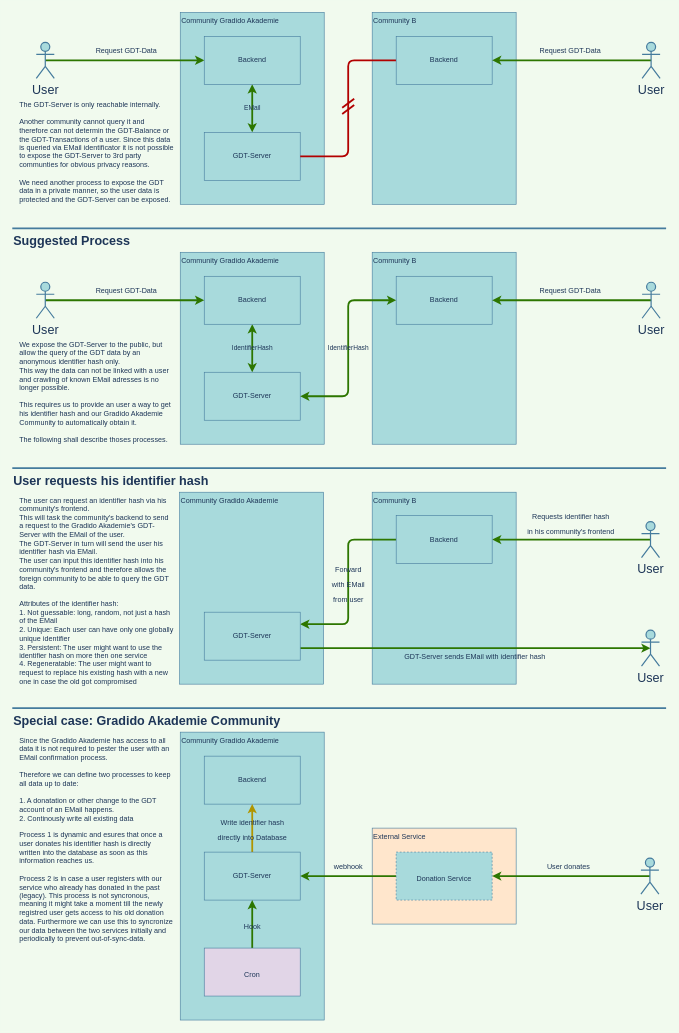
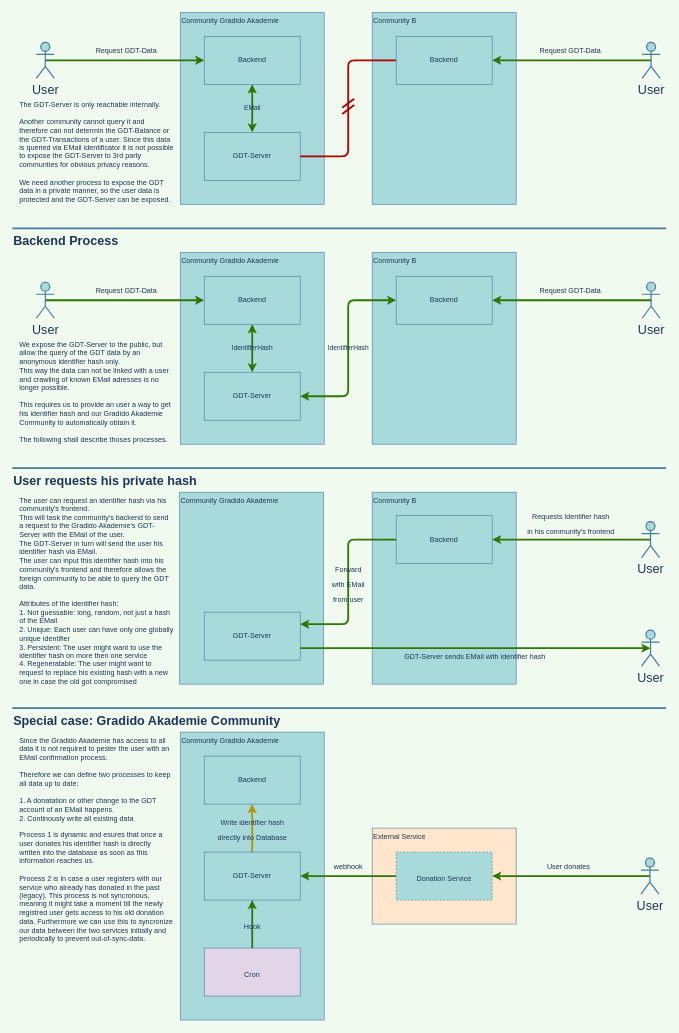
  <mxCell id="0" />
  <mxCell id="1" parent="0" />
  <mxCell id="2" value="External Service" style="rounded=0;whiteSpace=wrap;html=1;align=left;verticalAlign=top;fillColor=#ffe6cc;strokeColor=#457B9D;fontColor=#1D3557;" parent="1" vertex="1"><mxGeometry x="620" y="1380" width="240" height="160" as="geometry" /></mxCell>
  <mxCell id="3" value="Community Gradido Akademie" style="rounded=0;whiteSpace=wrap;html=1;align=left;verticalAlign=top;fillColor=#A8DADC;strokeColor=#457B9D;fontColor=#1D3557;" parent="1" vertex="1"><mxGeometry x="299" y="820" width="240" height="320" as="geometry" /></mxCell>
  <mxCell id="4" value="Community B" style="rounded=0;whiteSpace=wrap;html=1;align=left;verticalAlign=top;fillColor=#A8DADC;strokeColor=#457B9D;fontColor=#1D3557;" parent="1" vertex="1"><mxGeometry x="620" y="820" width="240" height="320" as="geometry" /></mxCell>
  <mxCell id="5" value="Community Gradido Akademie" style="rounded=0;whiteSpace=wrap;html=1;align=left;verticalAlign=top;fillColor=#A8DADC;strokeColor=#457B9D;fontColor=#1D3557;" parent="1" vertex="1"><mxGeometry x="300" y="20" width="240" height="320" as="geometry" /></mxCell>
  <mxCell id="6" value="EMail" style="edgeStyle=orthogonalEdgeStyle;rounded=0;orthogonalLoop=1;jettySize=auto;html=1;exitX=0.5;exitY=1;exitDx=0;exitDy=0;entryX=0.5;entryY=0;entryDx=0;entryDy=0;startArrow=classic;startFill=1;strokeWidth=3;labelBackgroundColor=none;strokeColor=#2D7600;fontColor=#1D3557;fillColor=#60a917;" parent="1" source="7" target="8" edge="1"><mxGeometry relative="1" as="geometry" /></mxCell>
  <mxCell id="7" value="Backend" style="rounded=0;whiteSpace=wrap;html=1;fillColor=#A8DADC;strokeColor=#457B9D;fontColor=#1D3557;" parent="1" vertex="1"><mxGeometry x="340" y="60" width="160" height="80" as="geometry" /></mxCell>
  <mxCell id="8" value="GDT-Server" style="rounded=0;whiteSpace=wrap;html=1;fillColor=#A8DADC;strokeColor=#457B9D;fontColor=#1D3557;" parent="1" vertex="1"><mxGeometry x="340" y="220" width="160" height="80" as="geometry" /></mxCell>
  <mxCell id="9" value="Community B" style="rounded=0;whiteSpace=wrap;html=1;align=left;verticalAlign=top;fillColor=#A8DADC;strokeColor=#457B9D;fontColor=#1D3557;" parent="1" vertex="1"><mxGeometry x="620" y="20" width="240" height="320" as="geometry" /></mxCell>
  <mxCell id="10" style="edgeStyle=orthogonalEdgeStyle;rounded=1;orthogonalLoop=1;jettySize=auto;html=1;exitX=0;exitY=0.5;exitDx=0;exitDy=0;entryX=1;entryY=0.5;entryDx=0;entryDy=0;startArrow=none;startFill=0;endArrow=none;endFill=0;strokeWidth=3;labelBackgroundColor=#F1FAEE;strokeColor=#B20000;fontColor=#1D3557;fillColor=#e51400;" parent="1" source="11" target="8" edge="1"><mxGeometry relative="1" as="geometry" /></mxCell>
  <mxCell id="11" value="Backend" style="rounded=0;whiteSpace=wrap;html=1;fillColor=#A8DADC;strokeColor=#457B9D;fontColor=#1D3557;" parent="1" vertex="1"><mxGeometry x="660" y="60" width="160" height="80" as="geometry" /></mxCell>
  <mxCell id="12" value="" style="endArrow=none;html=1;strokeWidth=3;labelBackgroundColor=#F1FAEE;strokeColor=#B20000;fontColor=#1D3557;fillColor=#e51400;" parent="1" edge="1"><mxGeometry width="50" height="50" relative="1" as="geometry"><mxPoint x="570" y="179" as="sourcePoint" /><mxPoint x="590" y="164" as="targetPoint" /></mxGeometry></mxCell>
  <mxCell id="13" value="" style="endArrow=none;html=1;strokeWidth=3;labelBackgroundColor=#F1FAEE;strokeColor=#B20000;fontColor=#1D3557;fillColor=#e51400;" parent="1" edge="1"><mxGeometry width="50" height="50" relative="1" as="geometry"><mxPoint x="570" y="189.5" as="sourcePoint" /><mxPoint x="590" y="174.5" as="targetPoint" /></mxGeometry></mxCell>
  <mxCell id="14" value="The GDT-Server is only reachable internally.&lt;br&gt;&lt;br&gt;Another community cannot query it and therefore can not determin the GDT-Balance or the GDT-Transactions of a user. Since this data is queried via EMail identificator it is not possible to expose the GDT-Server to 3rd party communties for obvious privacy reasons.&lt;br&gt;&lt;br&gt;We need another process to expose the GDT data in a private manner, so the user data is protected and the GDT-Server can be exposed." style="text;html=1;strokeColor=none;fillColor=none;align=left;verticalAlign=top;whiteSpace=wrap;rounded=0;fontColor=#1D3557;" parent="1" vertex="1"><mxGeometry x="30" y="160" width="260" height="180" as="geometry" /></mxCell>
  <mxCell id="15" value="Community Gradido Akademie" style="rounded=0;whiteSpace=wrap;html=1;align=left;verticalAlign=top;fillColor=#A8DADC;strokeColor=#457B9D;fontColor=#1D3557;" parent="1" vertex="1"><mxGeometry x="300" y="420" width="240" height="320" as="geometry" /></mxCell>
- <mxCell id="16" value="Suggested Process" style="text;html=1;strokeColor=none;fillColor=none;align=left;verticalAlign=middle;whiteSpace=wrap;rounded=0;fontSize=21;fontStyle=1;fontColor=#1D3557;" parent="1" vertex="1"><mxGeometry y="390" width="200" height="20" as="geometry" x="20" /></mxCell>
+ <mxCell id="16" value="Backend Process" style="text;html=1;strokeColor=none;fillColor=none;align=left;verticalAlign=middle;whiteSpace=wrap;rounded=0;fontSize=21;fontStyle=1;fontColor=#1D3557;" parent="1" vertex="1"><mxGeometry y="390" width="200" height="20" as="geometry" x="20" /></mxCell>
  <mxCell id="17" value="IdentifierHash" style="edgeStyle=orthogonalEdgeStyle;rounded=0;orthogonalLoop=1;jettySize=auto;html=1;exitX=0.5;exitY=1;exitDx=0;exitDy=0;entryX=0.5;entryY=0;entryDx=0;entryDy=0;startArrow=classic;startFill=1;strokeWidth=3;labelBackgroundColor=none;strokeColor=#2D7600;fontColor=#1D3557;fillColor=#60a917;" parent="1" source="18" target="19" edge="1"><mxGeometry relative="1" as="geometry" /></mxCell>
  <mxCell id="18" value="Backend" style="rounded=0;whiteSpace=wrap;html=1;fillColor=#A8DADC;strokeColor=#457B9D;fontColor=#1D3557;" parent="1" vertex="1"><mxGeometry x="340" y="460" width="160" height="80" as="geometry" /></mxCell>
  <mxCell id="19" value="GDT-Server" style="rounded=0;whiteSpace=wrap;html=1;fillColor=#A8DADC;strokeColor=#457B9D;fontColor=#1D3557;" parent="1" vertex="1"><mxGeometry x="340" y="620" width="160" height="80" as="geometry" /></mxCell>
  <mxCell id="20" value="Community B" style="rounded=0;whiteSpace=wrap;html=1;align=left;verticalAlign=top;fillColor=#A8DADC;strokeColor=#457B9D;fontColor=#1D3557;" parent="1" vertex="1"><mxGeometry x="620" y="420" width="240" height="320" as="geometry" /></mxCell>
  <mxCell id="21" value="IdentifierHash" style="edgeStyle=orthogonalEdgeStyle;rounded=1;orthogonalLoop=1;jettySize=auto;html=1;exitX=0;exitY=0.5;exitDx=0;exitDy=0;entryX=1;entryY=0.5;entryDx=0;entryDy=0;startArrow=classic;startFill=1;endArrow=classic;endFill=1;strokeWidth=3;labelBackgroundColor=none;strokeColor=#2D7600;fontColor=#1D3557;fillColor=#60a917;" parent="1" source="22" target="19" edge="1"><mxGeometry relative="1" as="geometry" /></mxCell>
  <mxCell id="22" value="Backend" style="rounded=0;whiteSpace=wrap;html=1;fillColor=#A8DADC;strokeColor=#457B9D;fontColor=#1D3557;" parent="1" vertex="1"><mxGeometry x="660" y="460" width="160" height="80" as="geometry" /></mxCell>
  <mxCell id="23" value="We expose the GDT-Server to the public, but allow the query of the GDT data by an anonymous identifier hash only.&lt;br&gt;This way the data can not be linked with a user and crawling of known EMail adresses is no longer possible.&lt;br&gt;&lt;br&gt;This requires us to provide an user a way to get his identifier hash and our Gradido Akademie Community to automatically obtain it.&lt;br&gt;&lt;br&gt;The following shall describe thoses processes." style="text;html=1;strokeColor=none;fillColor=none;align=left;verticalAlign=top;whiteSpace=wrap;rounded=0;fontColor=#1D3557;" parent="1" vertex="1"><mxGeometry x="30" y="560" width="260" height="180" as="geometry" /></mxCell>
  <mxCell id="24" value="" style="endArrow=none;html=1;fontSize=21;strokeWidth=3;fillColor=none;labelBackgroundColor=#F1FAEE;strokeColor=#457B9D;fontColor=#1D3557;" parent="1" edge="1"><mxGeometry width="50" height="50" relative="1" as="geometry"><mxPoint y="380" as="sourcePoint" x="20" /><mxPoint x="1110" y="380" as="targetPoint" /></mxGeometry></mxCell>
  <mxCell id="25" value="" style="endArrow=none;html=1;fontSize=21;strokeWidth=3;fillColor=none;labelBackgroundColor=#F1FAEE;strokeColor=#457B9D;fontColor=#1D3557;" parent="1" edge="1"><mxGeometry width="50" height="50" relative="1" as="geometry"><mxPoint y="780" as="sourcePoint" x="20" /><mxPoint x="1110" y="780" as="targetPoint" /></mxGeometry></mxCell>
- <mxCell id="26" value="User requests his identifier hash" style="text;html=1;strokeColor=none;fillColor=none;align=left;verticalAlign=middle;whiteSpace=wrap;rounded=0;fontSize=21;fontStyle=1;fontColor=#1D3557;" parent="1" vertex="1"><mxGeometry y="790" width="330" height="20" as="geometry" x="20" /></mxCell>
+ <mxCell id="26" value="User requests his private hash" style="text;html=1;strokeColor=none;fillColor=none;align=left;verticalAlign=middle;whiteSpace=wrap;rounded=0;fontSize=21;fontStyle=1;fontColor=#1D3557;" parent="1" vertex="1"><mxGeometry y="790" width="330" height="20" as="geometry" x="20" /></mxCell>
  <mxCell id="27" value="&lt;font style=&quot;font-size: 12px ; line-height: 120%&quot;&gt;Requests identifier hash &lt;br&gt;in his community's frontend&lt;/font&gt;" style="edgeStyle=orthogonalEdgeStyle;rounded=1;orthogonalLoop=1;jettySize=auto;html=1;entryX=1;entryY=0.5;entryDx=0;entryDy=0;fontSize=21;startArrow=none;startFill=0;endArrow=classic;endFill=1;strokeWidth=3;jumpSize=6;startSize=6;spacing=2;labelBackgroundColor=none;strokeColor=#2D7600;fontColor=#1D3557;fillColor=#60a917;exitX=0.5;exitY=0.5;exitDx=0;exitDy=0;exitPerimeter=0;" parent="1" source="28" target="30" edge="1"><mxGeometry x="0.004" y="-29" relative="1" as="geometry"><mxPoint as="offset" /></mxGeometry></mxCell>
  <mxCell id="28" value="User" style="shape=umlActor;verticalLabelPosition=bottom;verticalAlign=top;html=1;outlineConnect=0;fontSize=21;strokeWidth=2;fillColor=#A8DADC;strokeColor=#457B9D;fontColor=#1D3557;" parent="1" vertex="1"><mxGeometry x="1069" y="869" width="30" height="60" as="geometry" /></mxCell>
  <mxCell id="29" value="&lt;font style=&quot;font-size: 12px&quot;&gt;Forward&lt;br&gt;with EMail&lt;br&gt;from user&lt;br&gt;&lt;/font&gt;" style="edgeStyle=orthogonalEdgeStyle;rounded=1;jumpSize=6;orthogonalLoop=1;jettySize=auto;html=1;exitX=0;exitY=0.5;exitDx=0;exitDy=0;entryX=1;entryY=0.25;entryDx=0;entryDy=0;fontSize=21;startArrow=none;startFill=0;endArrow=classic;endFill=1;startSize=6;strokeWidth=3;labelBackgroundColor=none;strokeColor=#2D7600;fontColor=#1D3557;fillColor=#60a917;" parent="1" source="30" target="32" edge="1"><mxGeometry relative="1" as="geometry" /></mxCell>
  <mxCell id="30" value="Backend" style="rounded=0;whiteSpace=wrap;html=1;fillColor=#A8DADC;strokeColor=#457B9D;fontColor=#1D3557;" parent="1" vertex="1"><mxGeometry x="660" y="859" width="160" height="80" as="geometry" /></mxCell>
  <mxCell id="31" value="&lt;font style=&quot;font-size: 12px&quot;&gt;GDT-Server sends EMail with identifier hash&lt;/font&gt;" style="edgeStyle=orthogonalEdgeStyle;rounded=1;jumpSize=6;orthogonalLoop=1;jettySize=auto;html=1;exitX=1;exitY=0.75;exitDx=0;exitDy=0;entryX=0.5;entryY=0.5;entryDx=0;entryDy=0;entryPerimeter=0;fontSize=21;startArrow=none;startFill=0;endArrow=classic;endFill=1;startSize=6;strokeWidth=3;labelBackgroundColor=none;strokeColor=#2D7600;fontColor=#1D3557;fillColor=#60a917;" parent="1" source="32" target="33" edge="1"><mxGeometry x="-0.005" y="-11" relative="1" as="geometry"><mxPoint as="offset" /></mxGeometry></mxCell>
  <mxCell id="32" value="GDT-Server" style="rounded=0;whiteSpace=wrap;html=1;fillColor=#A8DADC;strokeColor=#457B9D;fontColor=#1D3557;" parent="1" vertex="1"><mxGeometry x="340" y="1020" width="160" height="80" as="geometry" /></mxCell>
  <mxCell id="33" value="User" style="shape=umlActor;verticalLabelPosition=bottom;verticalAlign=top;html=1;outlineConnect=0;fontSize=21;strokeWidth=2;fillColor=#A8DADC;strokeColor=#457B9D;fontColor=#1D3557;" parent="1" vertex="1"><mxGeometry x="1069" y="1050" width="30" height="60" as="geometry" /></mxCell>
  <mxCell id="34" value="The user can request an identifier hash via his community's frontend.&lt;br&gt;This will task the community's backend to send a request to the Gradido Akademie's GDT-Server with the EMail of the user.&lt;br&gt;The GDT-Server in turn will send the user his identifier hash via EMail.&lt;br&gt;The user can input this identifier hash into his community's frontend and therefore allows the foreign community to be able to query the GDT data.&lt;br&gt;&lt;br&gt;Attributes of the identifier hash:&lt;br&gt;1. Not guessable: long, random, not just a hash of the EMail&lt;br&gt;2. Unique: Each user can have only one globally unique identifier&lt;br&gt;3. Persistent: The user might want to use the identifier hash on more then one service&lt;br&gt;4. Regeneratable: The user might want to request to replace his existing hash with a new one in case the old got compromised" style="text;html=1;strokeColor=none;fillColor=none;align=left;verticalAlign=top;whiteSpace=wrap;rounded=0;fontColor=#1D3557;" parent="1" vertex="1"><mxGeometry x="30" y="820" width="260" height="320" as="geometry" /></mxCell>
  <mxCell id="35" value="" style="endArrow=none;html=1;fontSize=21;strokeWidth=3;fillColor=none;labelBackgroundColor=#F1FAEE;strokeColor=#457B9D;fontColor=#1D3557;" parent="1" edge="1"><mxGeometry width="50" height="50" relative="1" as="geometry"><mxPoint y="1180" as="sourcePoint" x="20" /><mxPoint x="1110" y="1180" as="targetPoint" /></mxGeometry></mxCell>
  <mxCell id="36" value="Special case: Gradido Akademie Community" style="text;html=1;strokeColor=none;fillColor=none;align=left;verticalAlign=middle;whiteSpace=wrap;rounded=0;fontSize=21;fontStyle=1;fontColor=#1D3557;" parent="1" vertex="1"><mxGeometry y="1190" width="450" height="20" as="geometry" x="20" /></mxCell>
  <mxCell id="37" value="Community Gradido Akademie" style="rounded=0;whiteSpace=wrap;html=1;align=left;verticalAlign=top;fillColor=#A8DADC;strokeColor=#457B9D;fontColor=#1D3557;" parent="1" vertex="1"><mxGeometry x="300" y="1220" width="240" height="480" as="geometry" /></mxCell>
  <mxCell id="38" value="Backend" style="rounded=0;whiteSpace=wrap;html=1;fillColor=#A8DADC;strokeColor=#457B9D;fontColor=#1D3557;" parent="1" vertex="1"><mxGeometry x="340" y="1260" width="160" height="80" as="geometry" /></mxCell>
  <mxCell id="39" value="&lt;font style=&quot;font-size: 12px&quot;&gt;Write identifier hash&lt;br&gt;directly into Database&lt;/font&gt;" style="edgeStyle=orthogonalEdgeStyle;rounded=1;jumpSize=6;orthogonalLoop=1;jettySize=auto;html=1;exitX=0.5;exitY=0;exitDx=0;exitDy=0;entryX=0.5;entryY=1;entryDx=0;entryDy=0;fontSize=21;startArrow=none;startFill=0;endArrow=classic;endFill=1;startSize=6;strokeWidth=3;labelBackgroundColor=none;strokeColor=#B09500;fontColor=#1D3557;fillColor=#e3c800;" parent="1" source="40" target="38" edge="1"><mxGeometry relative="1" as="geometry"><mxPoint as="offset" /></mxGeometry></mxCell>
  <mxCell id="40" value="GDT-Server" style="rounded=0;whiteSpace=wrap;html=1;fillColor=#A8DADC;strokeColor=#457B9D;fontColor=#1D3557;" parent="1" vertex="1"><mxGeometry x="340" y="1420" width="160" height="80" as="geometry" /></mxCell>
  <mxCell id="41" value="Since the Gradido Akademie has access to all data it is not required to pester the user with an EMail confirmation process.&lt;br&gt;&lt;br&gt;Therefore we can define two processes to keep all data up to date:&lt;br&gt;&lt;br&gt;1. A donatation or other change to the GDT account of an EMail happens.&lt;br&gt;2. Continously write all existing data&lt;br&gt;&lt;br&gt;Process 1 is dynamic and esures that once a user donates his identifier hash is directly written into the database as soon as this information reaches us.&lt;br&gt;&lt;br&gt;Process 2 is in case a user registers with our service who already has donated in the past (legacy). This process is not syncronous, meaning it might take a moment till the newly registred user gets access to his old donation data. Furthermore we can use this to syncronize our data between the two services initially and periodically to prevent out-of-sync-data." style="text;html=1;strokeColor=none;fillColor=none;align=left;verticalAlign=top;whiteSpace=wrap;rounded=0;fontColor=#1D3557;" parent="1" vertex="1"><mxGeometry x="30" y="1220" width="260" height="480" as="geometry" /></mxCell>
  <mxCell id="42" value="&lt;font style=&quot;font-size: 12px&quot;&gt;User donates&lt;/font&gt;" style="edgeStyle=orthogonalEdgeStyle;rounded=1;jumpSize=6;orthogonalLoop=1;jettySize=auto;html=1;entryX=1;entryY=0.5;entryDx=0;entryDy=0;fontSize=21;startArrow=none;startFill=0;endArrow=classic;endFill=1;startSize=6;strokeWidth=3;labelBackgroundColor=none;strokeColor=#2D7600;fontColor=#1D3557;fillColor=#60a917;exitX=0.5;exitY=0.5;exitDx=0;exitDy=0;exitPerimeter=0;" parent="1" source="43" target="45" edge="1"><mxGeometry x="0.032" y="-20" relative="1" as="geometry"><mxPoint as="offset" /></mxGeometry></mxCell>
  <mxCell id="43" value="User" style="shape=umlActor;verticalLabelPosition=bottom;verticalAlign=top;html=1;outlineConnect=0;fontSize=21;strokeWidth=2;fillColor=#A8DADC;strokeColor=#457B9D;fontColor=#1D3557;" parent="1" vertex="1"><mxGeometry x="1068" y="1430" width="30" height="60" as="geometry" /></mxCell>
  <mxCell id="44" value="&lt;font style=&quot;font-size: 12px&quot;&gt;webhook&lt;/font&gt;" style="edgeStyle=orthogonalEdgeStyle;rounded=1;jumpSize=6;orthogonalLoop=1;jettySize=auto;html=1;exitX=0;exitY=0.5;exitDx=0;exitDy=0;fontSize=21;startArrow=none;startFill=0;endArrow=classic;endFill=1;startSize=6;strokeWidth=3;entryX=1;entryY=0.5;entryDx=0;entryDy=0;labelBackgroundColor=none;strokeColor=#2D7600;fontColor=#1D3557;fillColor=#60a917;" parent="1" source="45" target="40" edge="1"><mxGeometry y="-20" relative="1" as="geometry"><mxPoint as="offset" /></mxGeometry></mxCell>
  <mxCell id="45" value="&lt;font style=&quot;font-size: 12px&quot;&gt;Donation Service&lt;/font&gt;" style="rounded=0;whiteSpace=wrap;html=1;fontSize=21;strokeWidth=1;align=center;verticalAlign=middle;fillColor=#A8DADC;strokeColor=#457B9D;fontColor=#1D3557;dashed=1;" parent="1" vertex="1"><mxGeometry x="660" y="1420" width="160" height="80" as="geometry" /></mxCell>
  <mxCell id="46" value="&lt;font style=&quot;font-size: 12px&quot;&gt;Hook&lt;/font&gt;" style="edgeStyle=orthogonalEdgeStyle;rounded=1;jumpSize=6;orthogonalLoop=1;jettySize=auto;html=1;exitX=0.5;exitY=0;exitDx=0;exitDy=0;entryX=0.5;entryY=1;entryDx=0;entryDy=0;fontSize=21;startArrow=none;startFill=0;endArrow=classic;endFill=1;startSize=6;strokeWidth=3;labelBackgroundColor=none;strokeColor=#2D7600;fontColor=#1D3557;fillColor=#60a917;" parent="1" source="47" target="40" edge="1"><mxGeometry relative="1" as="geometry" /></mxCell>
  <mxCell id="47" value="&lt;font style=&quot;font-size: 12px&quot;&gt;Cron&lt;/font&gt;" style="rounded=0;whiteSpace=wrap;html=1;fontSize=21;strokeWidth=1;align=center;verticalAlign=middle;fillColor=#e1d5e7;strokeColor=#457B9D;fontColor=#1D3557;" parent="1" vertex="1"><mxGeometry x="340" y="1580" width="160" height="80" as="geometry" /></mxCell>
  <mxCell id="48" value="&lt;span style=&quot;font-size: 12px&quot;&gt;Request GDT-Data&lt;/span&gt;" style="edgeStyle=orthogonalEdgeStyle;rounded=1;jumpSize=6;orthogonalLoop=1;jettySize=auto;html=1;exitX=0.5;exitY=0.5;exitDx=0;exitDy=0;exitPerimeter=0;entryX=0;entryY=0.5;entryDx=0;entryDy=0;fontSize=21;startArrow=none;startFill=0;endArrow=classic;endFill=1;startSize=6;strokeWidth=3;labelBackgroundColor=none;strokeColor=#2D7600;fontColor=#1D3557;fillColor=#60a917;" parent="1" source="49" target="7" edge="1"><mxGeometry x="0.019" y="20" relative="1" as="geometry"><mxPoint as="offset" /></mxGeometry></mxCell>
  <mxCell id="49" value="User" style="shape=umlActor;verticalLabelPosition=bottom;verticalAlign=top;html=1;outlineConnect=0;fontSize=21;strokeWidth=2;fillColor=#A8DADC;strokeColor=#457B9D;fontColor=#1D3557;" parent="1" vertex="1"><mxGeometry x="60" y="70" width="30" height="60" as="geometry" /></mxCell>
  <mxCell id="50" value="&lt;span style=&quot;font-size: 12px;&quot;&gt;Request GDT-Data&lt;/span&gt;" style="edgeStyle=orthogonalEdgeStyle;rounded=1;jumpSize=6;orthogonalLoop=1;jettySize=auto;html=1;exitX=0.5;exitY=0.5;exitDx=0;exitDy=0;exitPerimeter=0;fontSize=21;startArrow=none;startFill=0;endArrow=classic;endFill=1;startSize=6;strokeWidth=3;labelBackgroundColor=none;strokeColor=#2D7600;fontColor=#1D3557;fillColor=#60a917;" parent="1" source="51" target="18" edge="1"><mxGeometry x="0.019" y="20" relative="1" as="geometry"><mxPoint as="offset" /></mxGeometry></mxCell>
  <mxCell id="51" value="User" style="shape=umlActor;verticalLabelPosition=bottom;verticalAlign=top;html=1;outlineConnect=0;fontSize=21;strokeWidth=2;fillColor=#A8DADC;strokeColor=#457B9D;fontColor=#1D3557;" parent="1" vertex="1"><mxGeometry x="60" y="470" width="30" height="60" as="geometry" /></mxCell>
  <mxCell id="52" value="&lt;font style=&quot;font-size: 12px&quot;&gt;Request GDT-Data&lt;/font&gt;" style="edgeStyle=orthogonalEdgeStyle;rounded=1;jumpSize=6;orthogonalLoop=1;jettySize=auto;html=1;exitX=0.5;exitY=0.5;exitDx=0;exitDy=0;exitPerimeter=0;entryX=1;entryY=0.5;entryDx=0;entryDy=0;fontSize=21;startArrow=none;startFill=0;endArrow=classic;endFill=1;startSize=6;strokeWidth=3;labelBackgroundColor=none;strokeColor=#2D7600;fontColor=#1D3557;fillColor=#60a917;" parent="1" source="53" target="11" edge="1"><mxGeometry x="0.019" y="-20" relative="1" as="geometry"><mxPoint as="offset" /></mxGeometry></mxCell>
  <mxCell id="53" value="User" style="shape=umlActor;verticalLabelPosition=bottom;verticalAlign=top;html=1;outlineConnect=0;fontSize=21;strokeWidth=2;fillColor=#A8DADC;strokeColor=#457B9D;fontColor=#1D3557;" parent="1" vertex="1"><mxGeometry x="1070" y="70" width="30" height="60" as="geometry" /></mxCell>
  <mxCell id="54" value="&lt;span style=&quot;font-size: 12px&quot;&gt;Request GDT-Data&lt;/span&gt;" style="edgeStyle=orthogonalEdgeStyle;rounded=1;jumpSize=6;orthogonalLoop=1;jettySize=auto;html=1;exitX=0.5;exitY=0.5;exitDx=0;exitDy=0;exitPerimeter=0;entryX=1;entryY=0.5;entryDx=0;entryDy=0;fontSize=21;startArrow=none;startFill=0;endArrow=classic;endFill=1;startSize=6;strokeWidth=3;labelBackgroundColor=none;strokeColor=#2D7600;fontColor=#1D3557;fillColor=#60a917;" parent="1" source="55" target="22" edge="1"><mxGeometry x="0.019" y="-20" relative="1" as="geometry"><mxPoint as="offset" /></mxGeometry></mxCell>
  <mxCell id="55" value="User" style="shape=umlActor;verticalLabelPosition=bottom;verticalAlign=top;html=1;outlineConnect=0;fontSize=21;strokeWidth=2;fillColor=#A8DADC;strokeColor=#457B9D;fontColor=#1D3557;" parent="1" vertex="1"><mxGeometry x="1070" y="470" width="30" height="60" as="geometry" /></mxCell>
